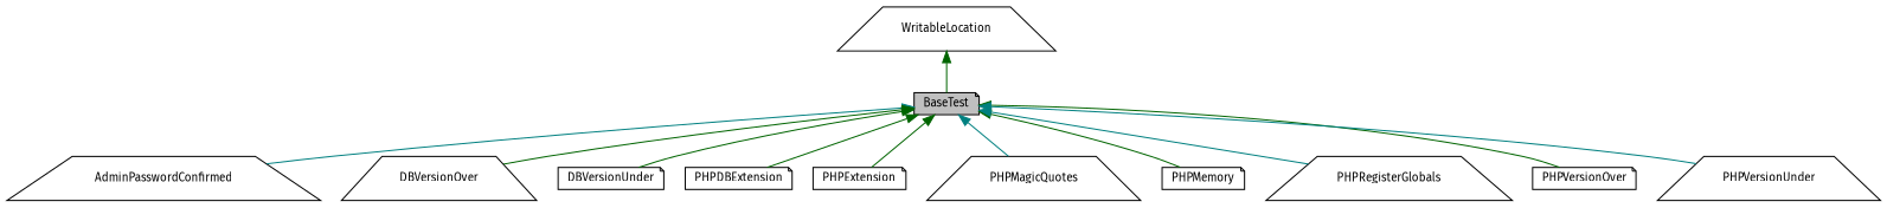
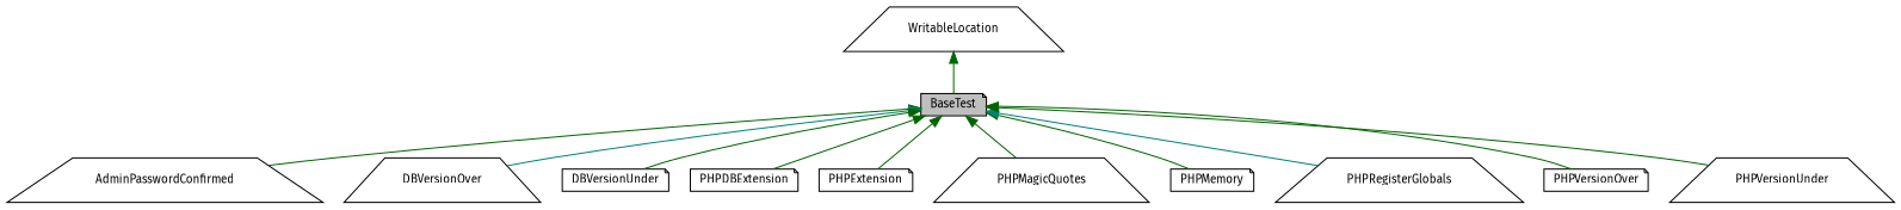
  digraph {
    fontname="Fira Sans"
    rankdir=TB
    node [color=black fontname="Fira Sans" fontsize=10 shape=note]
    edge [color=darkgreen dir=back fontname="Fira Sans" fontsize=10 labelfontname="FreeSans.ttf" labelfontsize=10 style=solid]
    n1 [fillcolor=grey75 fontcolor=black height=0.2 label=BaseTest style=filled width=0.4]
    n2 [height=0.2 label=AdminPasswordConfirmed shape=trapezium width=0.4]
    n3 [height=0.2 label=DBVersionOver shape=trapezium width=0.4]
    n4 [height=0.2 label=DBVersionUnder width=0.4]
    n5 [height=0.2 label=PHPDBExtension width=0.4]
    n6 [height=0.2 label=PHPExtension width=0.4]
    n7 [height=0.2 label=PHPMagicQuotes shape=trapezium width=0.4]
    n8 [height=0.2 label=PHPMemory width=0.4]
    n9 [height=0.2 label=PHPRegisterGlobals shape=trapezium width=0.4]
    n10 [height=0.2 label=PHPVersionOver width=0.4]
    n11 [height=0.2 label=PHPVersionUnder shape=trapezium width=0.4]
    n12 [height=0.2 label=WritableLocation shape=trapezium width=0.4]
-   n1 -> n2 [color=teal]
-   n1 -> n3
+   n1 -> n2
+   n1 -> n3 [color=teal]
    n1 -> n4
    n1 -> n5
    n1 -> n6
-   n1 -> n7 [color=teal]
+   n1 -> n7
    n1 -> n8
    n1 -> n9 [color=teal]
    n1 -> n10
-   n1 -> n11 [color=teal]
+   n1 -> n11
    n12 -> n1
  }
